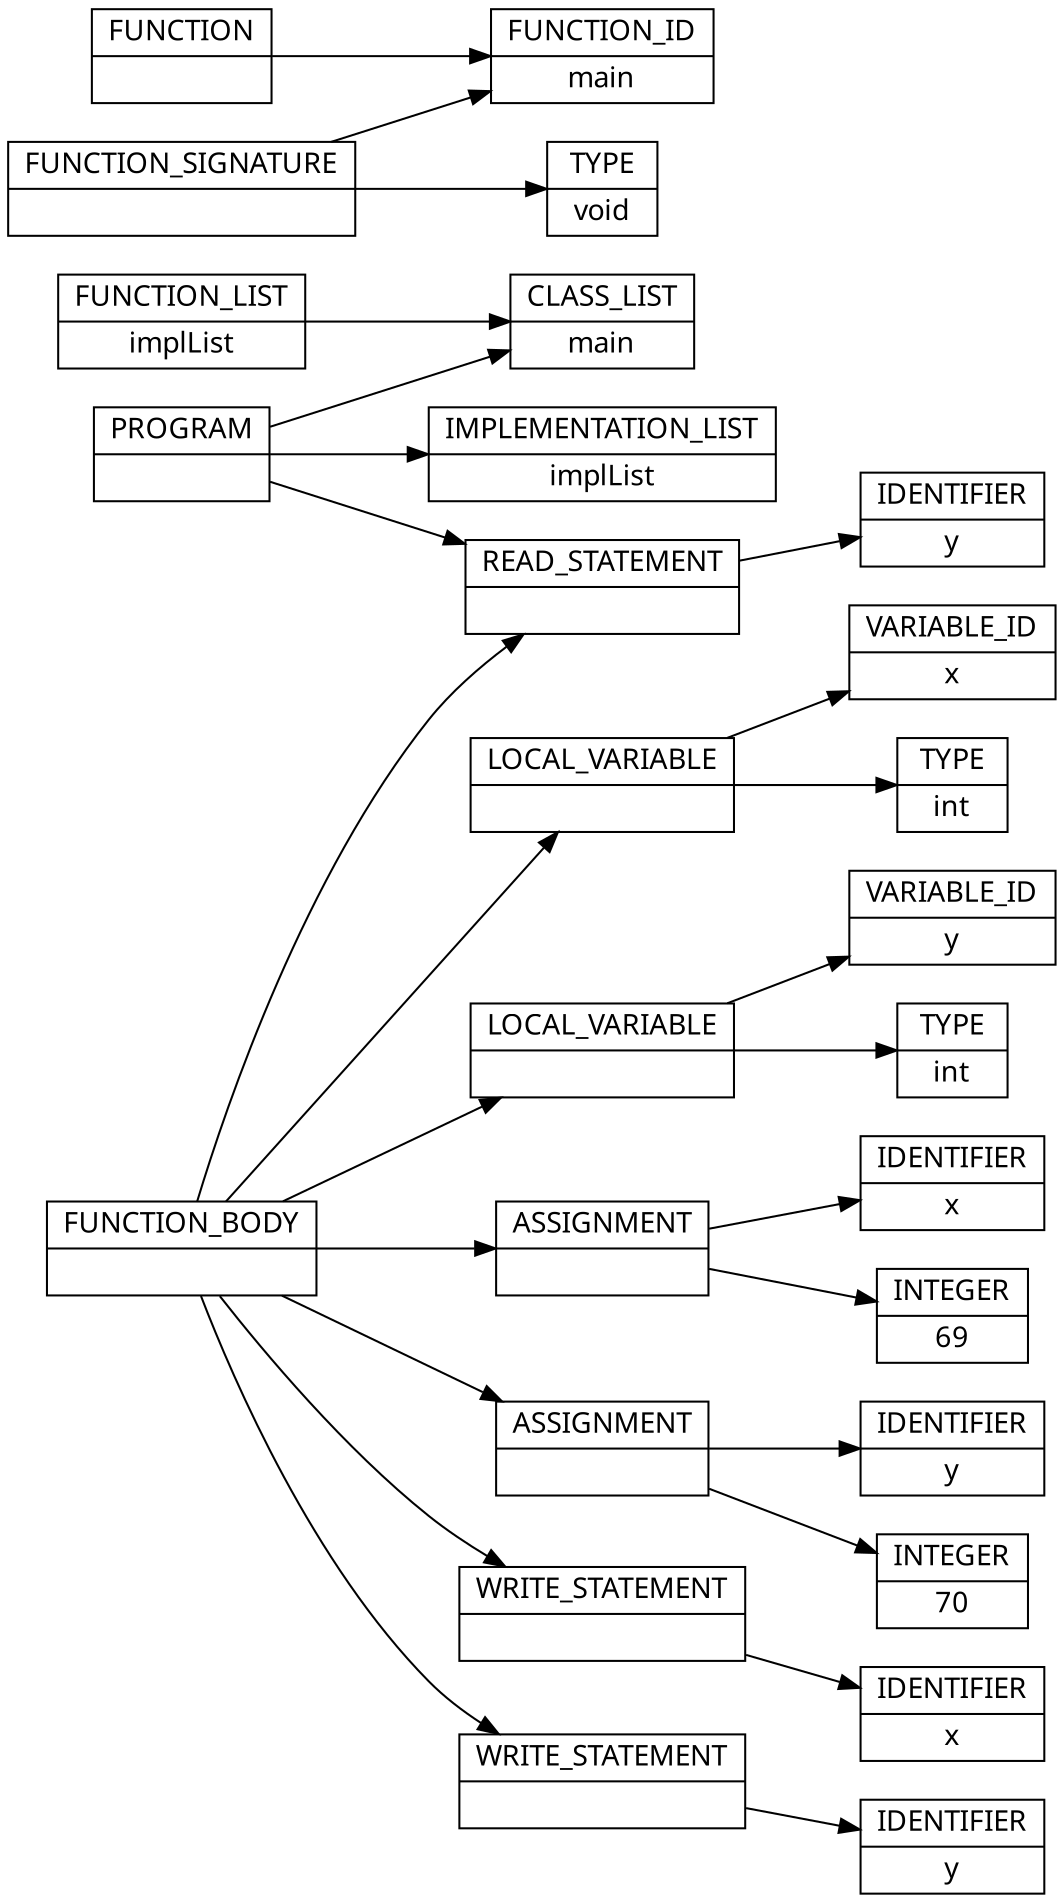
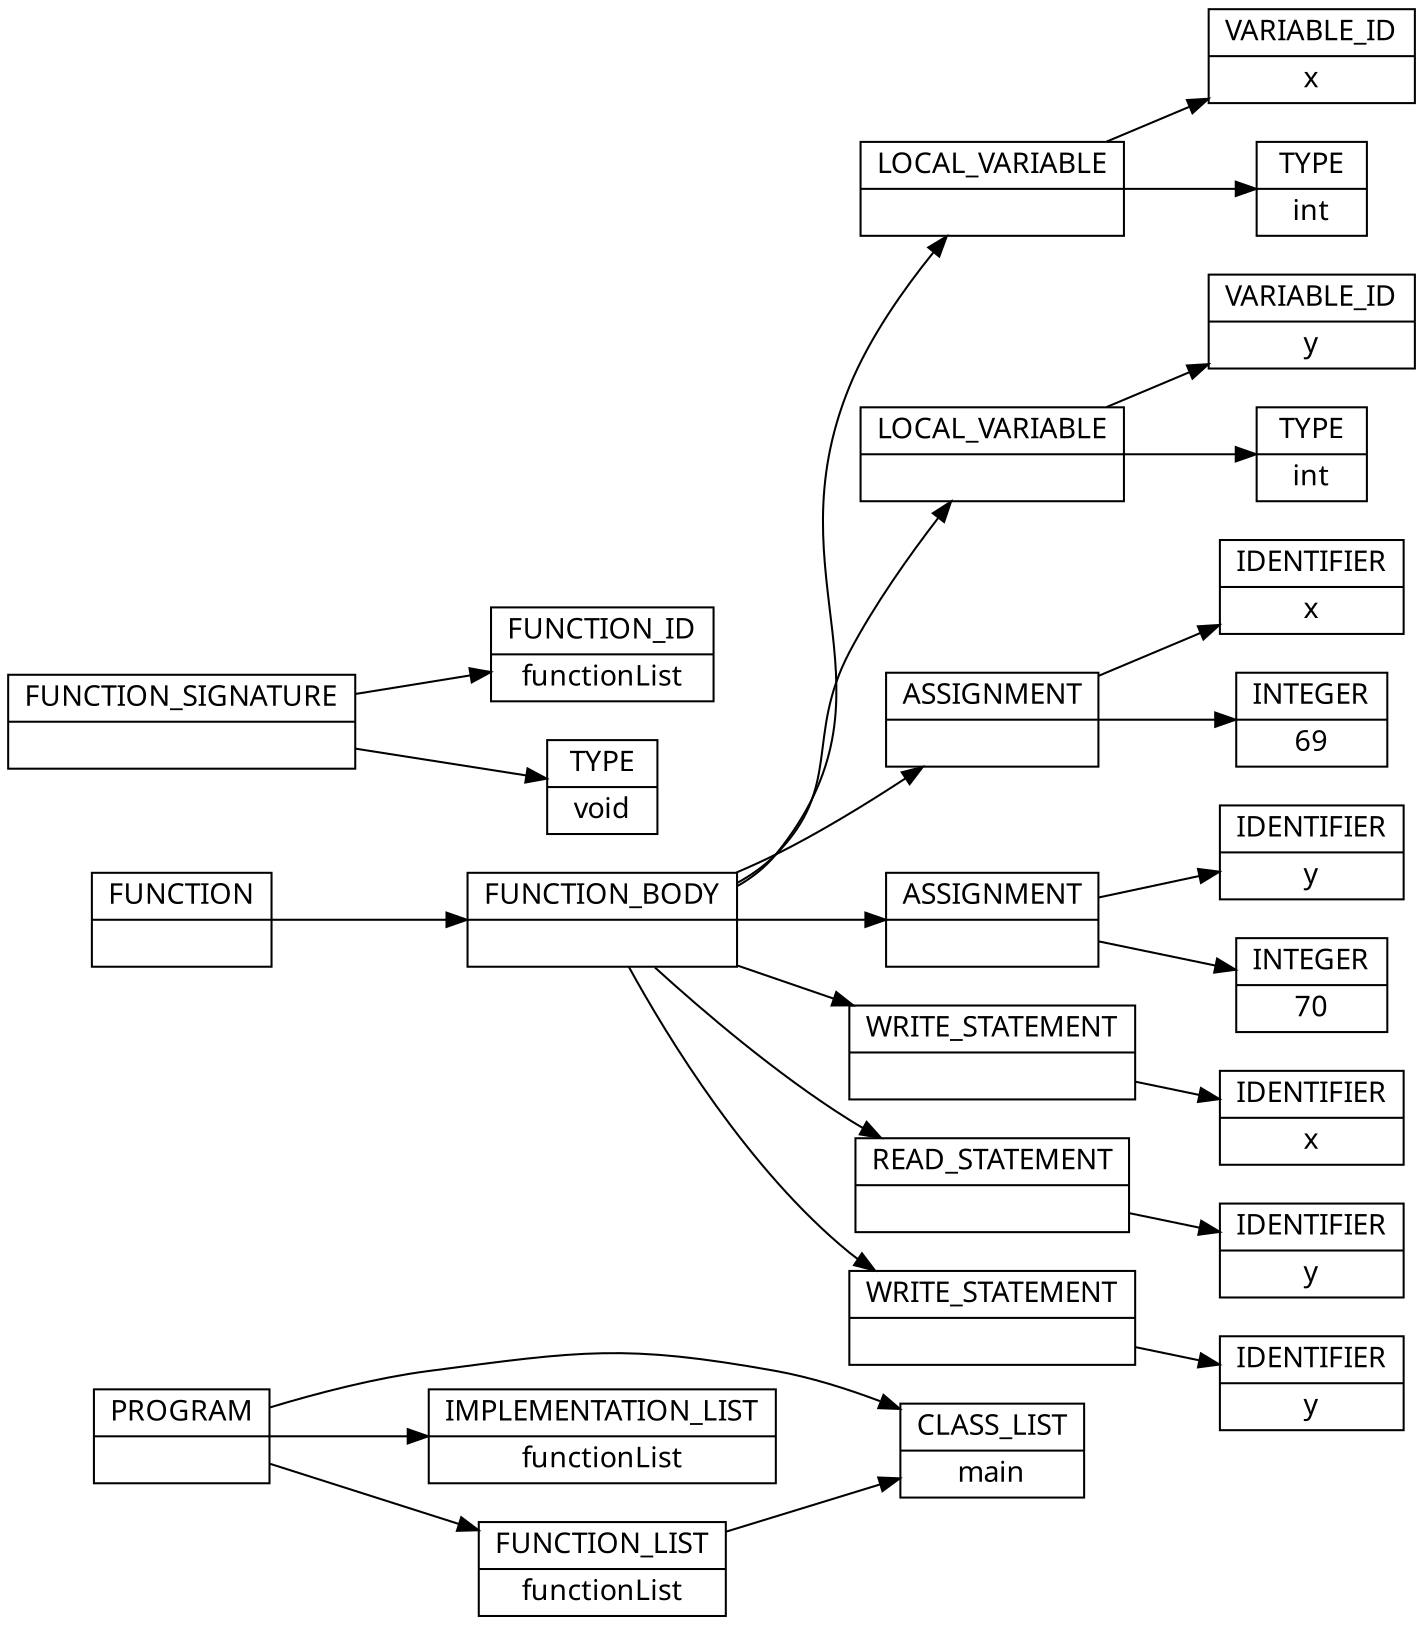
  digraph {
    rankdir=LR
    splines=spline
    node [fontname=Sans shape=record]
    n1 [label="PROGRAM |  "]
    n2 [label="CLASS_LIST | main "]
-   n3 [label="IMPLEMENTATION_LIST | implList "]
-   n4 [label="FUNCTION_LIST | implList "]
+   n3 [label="IMPLEMENTATION_LIST | functionList "]
+   n4 [label="FUNCTION_LIST | functionList "]
    n5 [label="FUNCTION |  "]
    n6 [label="FUNCTION_BODY |  "]
    n7 [label="FUNCTION_SIGNATURE |  "]
-   n8 [label="FUNCTION_ID | main "]
+   n8 [label="FUNCTION_ID | functionList "]
    n9 [label="TYPE | void "]
    n10 [label="LOCAL_VARIABLE |  "]
    n11 [label="LOCAL_VARIABLE |  "]
    n12 [label="ASSIGNMENT |  "]
    n13 [label="ASSIGNMENT |  "]
    n14 [label="WRITE_STATEMENT |  "]
    n15 [label="READ_STATEMENT |  "]
    n16 [label="WRITE_STATEMENT |  "]
    n17 [label="VARIABLE_ID | x "]
    n18 [label="TYPE | int "]
    n19 [label="VARIABLE_ID | y "]
    n20 [label="TYPE | int "]
    n21 [label="IDENTIFIER | x "]
    n22 [label="INTEGER | 69 "]
    n23 [label="IDENTIFIER | y "]
    n24 [label="INTEGER | 70 "]
    n25 [label="IDENTIFIER | x "]
    n26 [label="IDENTIFIER | y "]
    n27 [label="IDENTIFIER | y "]
    n1 -> n2
    n1 -> n3
-   n1 -> n15
+   n1 -> n4
    n4 -> n2
-   n5 -> n8
+   n5 -> n6
    n6 -> n10
    n6 -> n11
    n6 -> n12
    n6 -> n13
    n6 -> n14
    n6 -> n15
    n6 -> n16
    n7 -> n8
    n7 -> n9
    n10 -> n17
    n10 -> n18
    n11 -> n19
    n11 -> n20
    n12 -> n21
    n12 -> n22
    n13 -> n23
    n13 -> n24
    n14 -> n25
    n15 -> n26
    n16 -> n27
  }
